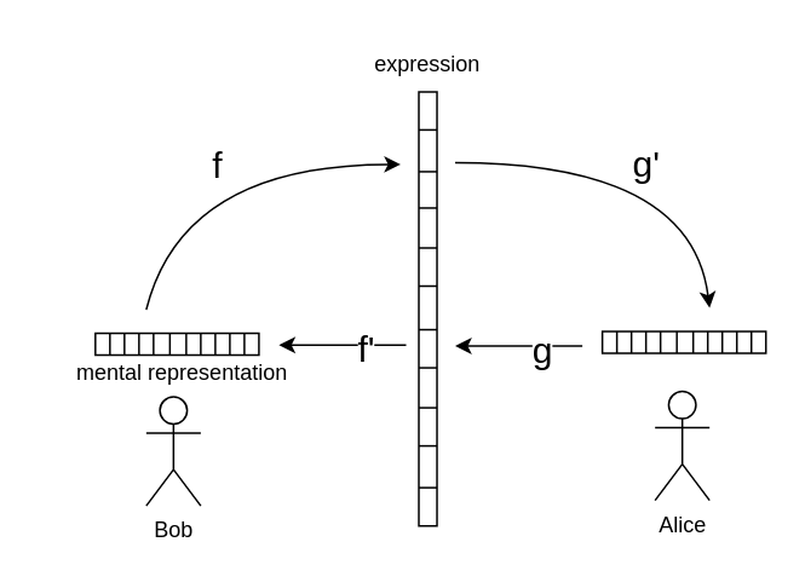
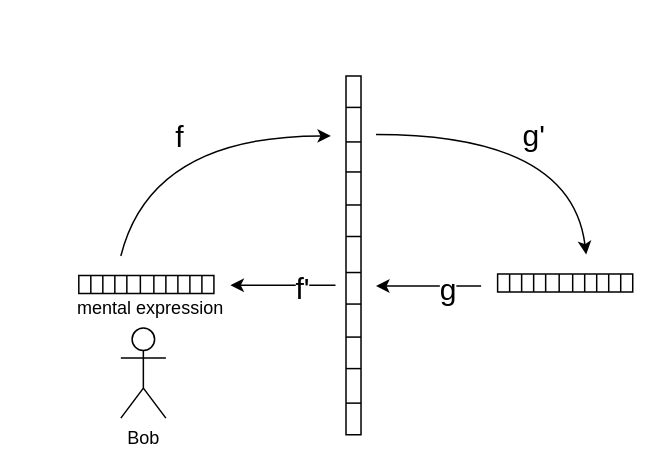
  <mxCell id="0" />
  <mxCell id="1" parent="0" />
  <mxCell id="2" value="Bob" style="shape=umlActor;verticalLabelPosition=bottom;verticalAlign=top;html=1;outlineConnect=0;" vertex="1" parent="1"><mxGeometry x="80" y="218" width="30" height="60" as="geometry" /></mxCell>
- <mxCell id="3" value="Alice" style="shape=umlActor;verticalLabelPosition=bottom;verticalAlign=top;html=1;outlineConnect=0;" vertex="1" parent="1"><mxGeometry x="360" y="215" width="30" height="60" as="geometry" /></mxCell>
  <mxCell id="4" value="" style="shape=table;html=1;whiteSpace=wrap;startSize=0;container=1;collapsible=0;childLayout=tableLayout;" vertex="1" parent="1"><mxGeometry x="230" y="50" width="10" height="239" as="geometry" /></mxCell>
  <mxCell id="5" style="shape=tableRow;horizontal=0;startSize=0;swimlaneHead=0;swimlaneBody=0;top=0;left=0;bottom=0;right=0;collapsible=0;dropTarget=0;fillColor=none;points=[[0,0.5],[1,0.5]];portConstraint=eastwest;" vertex="1" parent="4"><mxGeometry width="10" height="21" as="geometry" /></mxCell>
  <mxCell id="6" style="shape=partialRectangle;html=1;whiteSpace=wrap;connectable=0;fillColor=none;top=0;left=0;bottom=0;right=0;overflow=hidden;" vertex="1" parent="5"><mxGeometry width="10" height="21" as="geometry"><mxRectangle width="10" height="21" as="alternateBounds" /></mxGeometry></mxCell>
  <mxCell id="7" style="shape=tableRow;horizontal=0;startSize=0;swimlaneHead=0;swimlaneBody=0;top=0;left=0;bottom=0;right=0;collapsible=0;dropTarget=0;fillColor=none;points=[[0,0.5],[1,0.5]];portConstraint=eastwest;" vertex="1" parent="4"><mxGeometry y="21" width="10" height="23" as="geometry" /></mxCell>
  <mxCell id="8" style="shape=partialRectangle;html=1;whiteSpace=wrap;connectable=0;fillColor=none;top=0;left=0;bottom=0;right=0;overflow=hidden;" vertex="1" parent="7"><mxGeometry width="10" height="23" as="geometry"><mxRectangle width="10" height="23" as="alternateBounds" /></mxGeometry></mxCell>
  <mxCell id="9" style="shape=tableRow;horizontal=0;startSize=0;swimlaneHead=0;swimlaneBody=0;top=0;left=0;bottom=0;right=0;collapsible=0;dropTarget=0;fillColor=none;points=[[0,0.5],[1,0.5]];portConstraint=eastwest;" vertex="1" parent="4"><mxGeometry y="44" width="10" height="20" as="geometry" /></mxCell>
  <mxCell id="10" style="shape=partialRectangle;html=1;whiteSpace=wrap;connectable=0;fillColor=none;top=0;left=0;bottom=0;right=0;overflow=hidden;" vertex="1" parent="9"><mxGeometry width="10" height="20" as="geometry"><mxRectangle width="10" height="20" as="alternateBounds" /></mxGeometry></mxCell>
  <mxCell id="11" style="shape=tableRow;horizontal=0;startSize=0;swimlaneHead=0;swimlaneBody=0;top=0;left=0;bottom=0;right=0;collapsible=0;dropTarget=0;fillColor=none;points=[[0,0.5],[1,0.5]];portConstraint=eastwest;" vertex="1" parent="4"><mxGeometry y="64" width="10" height="22" as="geometry" /></mxCell>
  <mxCell id="12" style="shape=partialRectangle;html=1;whiteSpace=wrap;connectable=0;fillColor=none;top=0;left=0;bottom=0;right=0;overflow=hidden;" vertex="1" parent="11"><mxGeometry width="10" height="22" as="geometry"><mxRectangle width="10" height="22" as="alternateBounds" /></mxGeometry></mxCell>
  <mxCell id="13" style="shape=tableRow;horizontal=0;startSize=0;swimlaneHead=0;swimlaneBody=0;top=0;left=0;bottom=0;right=0;collapsible=0;dropTarget=0;fillColor=none;points=[[0,0.5],[1,0.5]];portConstraint=eastwest;" vertex="1" parent="4"><mxGeometry y="86" width="10" height="21" as="geometry" /></mxCell>
  <mxCell id="14" style="shape=partialRectangle;html=1;whiteSpace=wrap;connectable=0;fillColor=none;top=0;left=0;bottom=0;right=0;overflow=hidden;" vertex="1" parent="13"><mxGeometry width="10" height="21" as="geometry"><mxRectangle width="10" height="21" as="alternateBounds" /></mxGeometry></mxCell>
  <mxCell id="15" style="shape=tableRow;horizontal=0;startSize=0;swimlaneHead=0;swimlaneBody=0;top=0;left=0;bottom=0;right=0;collapsible=0;dropTarget=0;fillColor=none;points=[[0,0.5],[1,0.5]];portConstraint=eastwest;" vertex="1" parent="4"><mxGeometry y="107" width="10" height="24" as="geometry" /></mxCell>
  <mxCell id="16" style="shape=partialRectangle;html=1;whiteSpace=wrap;connectable=0;fillColor=none;top=0;left=0;bottom=0;right=0;overflow=hidden;" vertex="1" parent="15"><mxGeometry width="10" height="24" as="geometry"><mxRectangle width="10" height="24" as="alternateBounds" /></mxGeometry></mxCell>
  <mxCell id="17" style="shape=tableRow;horizontal=0;startSize=0;swimlaneHead=0;swimlaneBody=0;top=0;left=0;bottom=0;right=0;collapsible=0;dropTarget=0;fillColor=none;points=[[0,0.5],[1,0.5]];portConstraint=eastwest;" vertex="1" parent="4"><mxGeometry y="131" width="10" height="21" as="geometry" /></mxCell>
  <mxCell id="18" style="shape=partialRectangle;html=1;whiteSpace=wrap;connectable=0;fillColor=none;top=0;left=0;bottom=0;right=0;overflow=hidden;" vertex="1" parent="17"><mxGeometry width="10" height="21" as="geometry"><mxRectangle width="10" height="21" as="alternateBounds" /></mxGeometry></mxCell>
  <mxCell id="19" style="shape=tableRow;horizontal=0;startSize=0;swimlaneHead=0;swimlaneBody=0;top=0;left=0;bottom=0;right=0;collapsible=0;dropTarget=0;fillColor=none;points=[[0,0.5],[1,0.5]];portConstraint=eastwest;" vertex="1" parent="4"><mxGeometry y="152" width="10" height="22" as="geometry" /></mxCell>
  <mxCell id="20" style="shape=partialRectangle;html=1;whiteSpace=wrap;connectable=0;fillColor=none;top=0;left=0;bottom=0;right=0;overflow=hidden;" vertex="1" parent="19"><mxGeometry width="10" height="22" as="geometry"><mxRectangle width="10" height="22" as="alternateBounds" /></mxGeometry></mxCell>
  <mxCell id="21" value="" style="shape=tableRow;horizontal=0;startSize=0;swimlaneHead=0;swimlaneBody=0;top=0;left=0;bottom=0;right=0;collapsible=0;dropTarget=0;fillColor=none;points=[[0,0.5],[1,0.5]];portConstraint=eastwest;" vertex="1" parent="4"><mxGeometry y="174" width="10" height="21" as="geometry" /></mxCell>
  <mxCell id="22" value="" style="shape=partialRectangle;html=1;whiteSpace=wrap;connectable=0;fillColor=none;top=0;left=0;bottom=0;right=0;overflow=hidden;" vertex="1" parent="21"><mxGeometry width="10" height="21" as="geometry"><mxRectangle width="10" height="21" as="alternateBounds" /></mxGeometry></mxCell>
  <mxCell id="23" value="" style="shape=tableRow;horizontal=0;startSize=0;swimlaneHead=0;swimlaneBody=0;top=0;left=0;bottom=0;right=0;collapsible=0;dropTarget=0;fillColor=none;points=[[0,0.5],[1,0.5]];portConstraint=eastwest;" vertex="1" parent="4"><mxGeometry y="195" width="10" height="23" as="geometry" /></mxCell>
  <mxCell id="24" value="" style="shape=partialRectangle;html=1;whiteSpace=wrap;connectable=0;fillColor=none;top=0;left=0;bottom=0;right=0;overflow=hidden;" vertex="1" parent="23"><mxGeometry width="10" height="23" as="geometry"><mxRectangle width="10" height="23" as="alternateBounds" /></mxGeometry></mxCell>
  <mxCell id="25" value="" style="shape=tableRow;horizontal=0;startSize=0;swimlaneHead=0;swimlaneBody=0;top=0;left=0;bottom=0;right=0;collapsible=0;dropTarget=0;fillColor=none;points=[[0,0.5],[1,0.5]];portConstraint=eastwest;" vertex="1" parent="4"><mxGeometry y="218" width="10" height="21" as="geometry" /></mxCell>
  <mxCell id="26" value="" style="shape=partialRectangle;html=1;whiteSpace=wrap;connectable=0;fillColor=none;top=0;left=0;bottom=0;right=0;overflow=hidden;" vertex="1" parent="25"><mxGeometry width="10" height="21" as="geometry"><mxRectangle width="10" height="21" as="alternateBounds" /></mxGeometry></mxCell>
  <mxCell id="27" value="" style="shape=table;html=1;whiteSpace=wrap;startSize=0;container=1;collapsible=0;childLayout=tableLayout;direction=south;flipV=0;flipH=1;" vertex="1" parent="1"><mxGeometry x="52" y="183" width="90" height="12" as="geometry" /></mxCell>
  <mxCell id="28" style="shape=tableRow;horizontal=0;startSize=0;swimlaneHead=0;swimlaneBody=0;top=0;left=0;bottom=0;right=0;collapsible=0;dropTarget=0;fillColor=none;points=[[0,0.5],[1,0.5]];portConstraint=eastwest;" vertex="1" parent="27"><mxGeometry width="90" height="12" as="geometry" /></mxCell>
  <mxCell id="29" style="shape=partialRectangle;html=1;whiteSpace=wrap;connectable=0;fillColor=none;top=0;left=0;bottom=0;right=0;overflow=hidden;" vertex="1" parent="28"><mxGeometry width="8" height="12" as="geometry"><mxRectangle width="8" height="12" as="alternateBounds" /></mxGeometry></mxCell>
  <mxCell id="30" style="shape=partialRectangle;html=1;whiteSpace=wrap;connectable=0;fillColor=none;top=0;left=0;bottom=0;right=0;overflow=hidden;" vertex="1" parent="28"><mxGeometry x="8" width="8" height="12" as="geometry"><mxRectangle width="8" height="12" as="alternateBounds" /></mxGeometry></mxCell>
  <mxCell id="31" style="shape=partialRectangle;html=1;whiteSpace=wrap;connectable=0;fillColor=none;top=0;left=0;bottom=0;right=0;overflow=hidden;" vertex="1" parent="28"><mxGeometry x="16" width="8" height="12" as="geometry"><mxRectangle width="8" height="12" as="alternateBounds" /></mxGeometry></mxCell>
  <mxCell id="32" style="shape=partialRectangle;html=1;whiteSpace=wrap;connectable=0;fillColor=none;top=0;left=0;bottom=0;right=0;overflow=hidden;" vertex="1" parent="28"><mxGeometry x="24" width="8" height="12" as="geometry"><mxRectangle width="8" height="12" as="alternateBounds" /></mxGeometry></mxCell>
  <mxCell id="33" style="shape=partialRectangle;html=1;whiteSpace=wrap;connectable=0;fillColor=none;top=0;left=0;bottom=0;right=0;overflow=hidden;" vertex="1" parent="28"><mxGeometry x="32" width="9" height="12" as="geometry"><mxRectangle width="9" height="12" as="alternateBounds" /></mxGeometry></mxCell>
  <mxCell id="34" style="shape=partialRectangle;html=1;whiteSpace=wrap;connectable=0;fillColor=none;top=0;left=0;bottom=0;right=0;overflow=hidden;" vertex="1" parent="28"><mxGeometry x="41" width="9" height="12" as="geometry"><mxRectangle width="9" height="12" as="alternateBounds" /></mxGeometry></mxCell>
  <mxCell id="35" style="shape=partialRectangle;html=1;whiteSpace=wrap;connectable=0;fillColor=none;top=0;left=0;bottom=0;right=0;overflow=hidden;" vertex="1" parent="28"><mxGeometry x="50" width="8" height="12" as="geometry"><mxRectangle width="8" height="12" as="alternateBounds" /></mxGeometry></mxCell>
  <mxCell id="36" style="shape=partialRectangle;html=1;whiteSpace=wrap;connectable=0;fillColor=none;top=0;left=0;bottom=0;right=0;overflow=hidden;" vertex="1" parent="28"><mxGeometry x="58" width="8" height="12" as="geometry"><mxRectangle width="8" height="12" as="alternateBounds" /></mxGeometry></mxCell>
  <mxCell id="37" style="shape=partialRectangle;html=1;whiteSpace=wrap;connectable=0;fillColor=none;top=0;left=0;bottom=0;right=0;overflow=hidden;" vertex="1" parent="28"><mxGeometry x="66" width="8" height="12" as="geometry"><mxRectangle width="8" height="12" as="alternateBounds" /></mxGeometry></mxCell>
  <mxCell id="38" style="shape=partialRectangle;html=1;whiteSpace=wrap;connectable=0;fillColor=none;top=0;left=0;bottom=0;right=0;overflow=hidden;" vertex="1" parent="28"><mxGeometry x="74" width="8" height="12" as="geometry"><mxRectangle width="8" height="12" as="alternateBounds" /></mxGeometry></mxCell>
  <mxCell id="39" style="shape=partialRectangle;html=1;whiteSpace=wrap;connectable=0;fillColor=none;top=0;left=0;bottom=0;right=0;overflow=hidden;" vertex="1" parent="28"><mxGeometry x="82" width="8" height="12" as="geometry"><mxRectangle width="8" height="12" as="alternateBounds" /></mxGeometry></mxCell>
  <mxCell id="40" value="" style="shape=table;html=1;whiteSpace=wrap;startSize=0;container=1;collapsible=0;childLayout=tableLayout;direction=south;flipV=0;flipH=1;" vertex="1" parent="1"><mxGeometry x="331" y="182" width="90" height="12" as="geometry" /></mxCell>
  <mxCell id="41" style="shape=tableRow;horizontal=0;startSize=0;swimlaneHead=0;swimlaneBody=0;top=0;left=0;bottom=0;right=0;collapsible=0;dropTarget=0;fillColor=none;points=[[0,0.5],[1,0.5]];portConstraint=eastwest;" vertex="1" parent="40"><mxGeometry width="90" height="12" as="geometry" /></mxCell>
  <mxCell id="42" style="shape=partialRectangle;html=1;whiteSpace=wrap;connectable=0;fillColor=none;top=0;left=0;bottom=0;right=0;overflow=hidden;" vertex="1" parent="41"><mxGeometry width="8" height="12" as="geometry"><mxRectangle width="8" height="12" as="alternateBounds" /></mxGeometry></mxCell>
  <mxCell id="43" style="shape=partialRectangle;html=1;whiteSpace=wrap;connectable=0;fillColor=none;top=0;left=0;bottom=0;right=0;overflow=hidden;" vertex="1" parent="41"><mxGeometry x="8" width="8" height="12" as="geometry"><mxRectangle width="8" height="12" as="alternateBounds" /></mxGeometry></mxCell>
  <mxCell id="44" style="shape=partialRectangle;html=1;whiteSpace=wrap;connectable=0;fillColor=none;top=0;left=0;bottom=0;right=0;overflow=hidden;" vertex="1" parent="41"><mxGeometry x="16" width="8" height="12" as="geometry"><mxRectangle width="8" height="12" as="alternateBounds" /></mxGeometry></mxCell>
  <mxCell id="45" style="shape=partialRectangle;html=1;whiteSpace=wrap;connectable=0;fillColor=none;top=0;left=0;bottom=0;right=0;overflow=hidden;" vertex="1" parent="41"><mxGeometry x="24" width="8" height="12" as="geometry"><mxRectangle width="8" height="12" as="alternateBounds" /></mxGeometry></mxCell>
  <mxCell id="46" style="shape=partialRectangle;html=1;whiteSpace=wrap;connectable=0;fillColor=none;top=0;left=0;bottom=0;right=0;overflow=hidden;" vertex="1" parent="41"><mxGeometry x="32" width="9" height="12" as="geometry"><mxRectangle width="9" height="12" as="alternateBounds" /></mxGeometry></mxCell>
  <mxCell id="47" style="shape=partialRectangle;html=1;whiteSpace=wrap;connectable=0;fillColor=none;top=0;left=0;bottom=0;right=0;overflow=hidden;" vertex="1" parent="41"><mxGeometry x="41" width="9" height="12" as="geometry"><mxRectangle width="9" height="12" as="alternateBounds" /></mxGeometry></mxCell>
  <mxCell id="48" style="shape=partialRectangle;html=1;whiteSpace=wrap;connectable=0;fillColor=none;top=0;left=0;bottom=0;right=0;overflow=hidden;" vertex="1" parent="41"><mxGeometry x="50" width="8" height="12" as="geometry"><mxRectangle width="8" height="12" as="alternateBounds" /></mxGeometry></mxCell>
  <mxCell id="49" style="shape=partialRectangle;html=1;whiteSpace=wrap;connectable=0;fillColor=none;top=0;left=0;bottom=0;right=0;overflow=hidden;" vertex="1" parent="41"><mxGeometry x="58" width="8" height="12" as="geometry"><mxRectangle width="8" height="12" as="alternateBounds" /></mxGeometry></mxCell>
  <mxCell id="50" style="shape=partialRectangle;html=1;whiteSpace=wrap;connectable=0;fillColor=none;top=0;left=0;bottom=0;right=0;overflow=hidden;" vertex="1" parent="41"><mxGeometry x="66" width="8" height="12" as="geometry"><mxRectangle width="8" height="12" as="alternateBounds" /></mxGeometry></mxCell>
  <mxCell id="51" style="shape=partialRectangle;html=1;whiteSpace=wrap;connectable=0;fillColor=none;top=0;left=0;bottom=0;right=0;overflow=hidden;" vertex="1" parent="41"><mxGeometry x="74" width="8" height="12" as="geometry"><mxRectangle width="8" height="12" as="alternateBounds" /></mxGeometry></mxCell>
  <mxCell id="52" style="shape=partialRectangle;html=1;whiteSpace=wrap;connectable=0;fillColor=none;top=0;left=0;bottom=0;right=0;overflow=hidden;" vertex="1" parent="41"><mxGeometry x="82" width="8" height="12" as="geometry"><mxRectangle width="8" height="12" as="alternateBounds" /></mxGeometry></mxCell>
  <mxCell id="53" value="f" style="curved=1;endArrow=classic;html=1;rounded=0;fontSize=20;" edge="1" parent="1"><mxGeometry width="50" height="50" relative="1" as="geometry"><mxPoint x="80" y="170" as="sourcePoint" /><mxPoint x="220" y="90" as="targetPoint" /><Array as="points"><mxPoint x="100" y="90" /></Array></mxGeometry></mxCell>
  <mxCell id="54" value="g'" style="curved=1;endArrow=classic;html=1;rounded=0;fontSize=20;" edge="1" parent="1"><mxGeometry width="50" height="50" relative="1" as="geometry"><mxPoint x="250" y="89" as="sourcePoint" /><mxPoint x="390" y="169" as="targetPoint" /><Array as="points"><mxPoint x="380" y="89" /></Array></mxGeometry></mxCell>
  <mxCell id="55" value="" style="endArrow=classic;html=1;rounded=0;fontSize=20;" edge="1" parent="1"><mxGeometry width="50" height="50" relative="1" as="geometry"><mxPoint x="320" y="190" as="sourcePoint" /><mxPoint x="250" y="190" as="targetPoint" /></mxGeometry></mxCell>
  <mxCell id="56" value="g" style="edgeLabel;html=1;align=center;verticalAlign=middle;resizable=0;points=[];fontSize=20;" vertex="1" connectable="0" parent="55"><mxGeometry x="-0.343" y="1" relative="1" as="geometry"><mxPoint as="offset" /></mxGeometry></mxCell>
  <mxCell id="57" value="" style="endArrow=classic;html=1;rounded=0;fontSize=20;" edge="1" parent="1"><mxGeometry width="50" height="50" relative="1" as="geometry"><mxPoint x="223" y="189.5" as="sourcePoint" /><mxPoint x="153" y="189.5" as="targetPoint" /></mxGeometry></mxCell>
  <mxCell id="58" value="f'" style="edgeLabel;html=1;align=center;verticalAlign=middle;resizable=0;points=[];fontSize=20;" vertex="1" connectable="0" parent="57"><mxGeometry x="-0.343" y="1" relative="1" as="geometry"><mxPoint as="offset" /></mxGeometry></mxCell>
- <mxCell id="59" value="expression" style="text;html=1;strokeColor=none;fillColor=none;align=center;verticalAlign=middle;whiteSpace=wrap;rounded=0;fontSize=12;" vertex="1" parent="1"><mxGeometry x="205" y="20" width="60" height="30" as="geometry" /></mxCell>
- <mxCell id="60" value="mental representation" style="text;html=1;strokeColor=none;fillColor=none;align=center;verticalAlign=middle;whiteSpace=wrap;rounded=0;fontSize=12;" vertex="1" parent="1"><mxGeometry x="20" y="190" width="160" height="30" as="geometry" /></mxCell>
+ <mxCell id="60" value="mental expression" style="text;html=1;strokeColor=none;fillColor=none;align=center;verticalAlign=middle;whiteSpace=wrap;rounded=0;fontSize=12;" vertex="1" parent="1"><mxGeometry x="20" y="190" width="160" height="30" as="geometry" /></mxCell>
